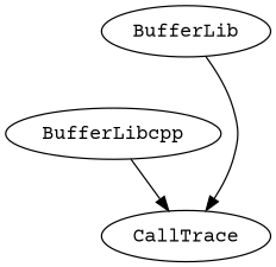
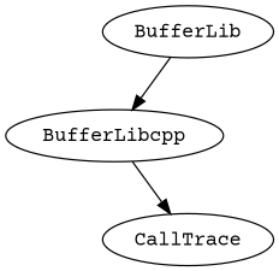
  digraph {
    fontname="Courier Prime"
    node [fontname="Courier Prime"]
    edge [fontname="Courier Prime"]
    BufferLibcpp
    CallTrace
    BufferLib
    BufferLibcpp -> CallTrace
-   BufferLib -> CallTrace
+   BufferLib -> BufferLibcpp
  }
